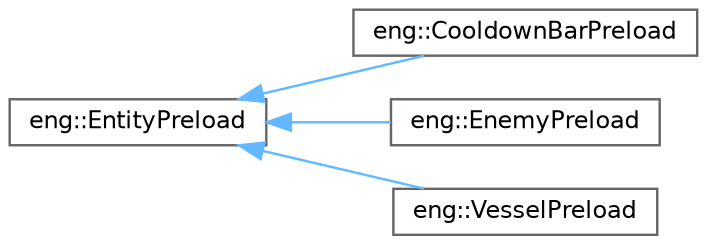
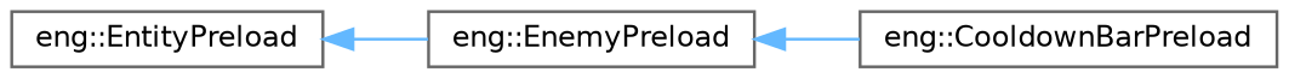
  digraph {
    rankdir=LR
    node [color=grey40 fillcolor=white fontname=Helvetica fontsize=10 shape=box style=filled]
    edge [color=steelblue1 dir=back fontname=Helvetica fontsize=10 labelfontname=Helvetica labelfontsize=10 style=solid]
    n1 [height=0.2 label="eng::EntityPreload" width=0.4]
    n2 [height=0.2 label="eng::CooldownBarPreload" width=0.4]
    n3 [height=0.2 label="eng::EnemyPreload" width=0.4]
-   n4 [height=0.2 label="eng::VesselPreload" width=0.4]
-   n1 -> n2
+   n3 -> n2
    n1 -> n3
-   n1 -> n4
  }
